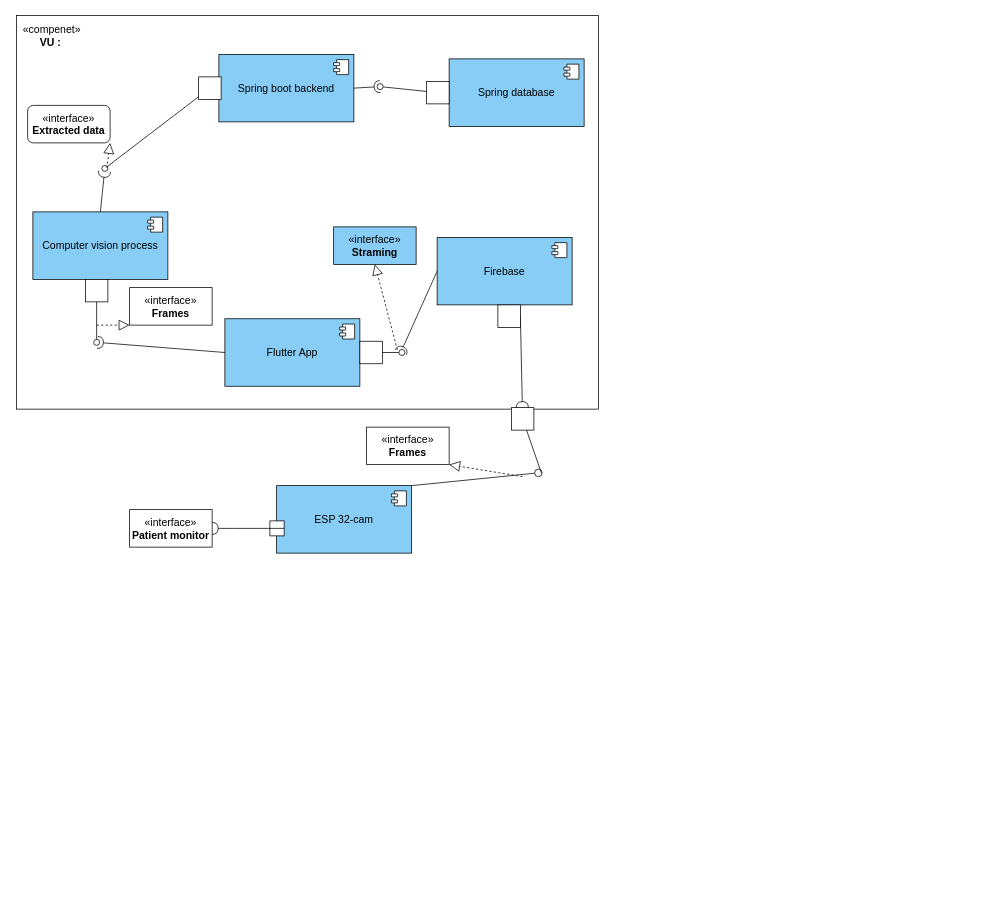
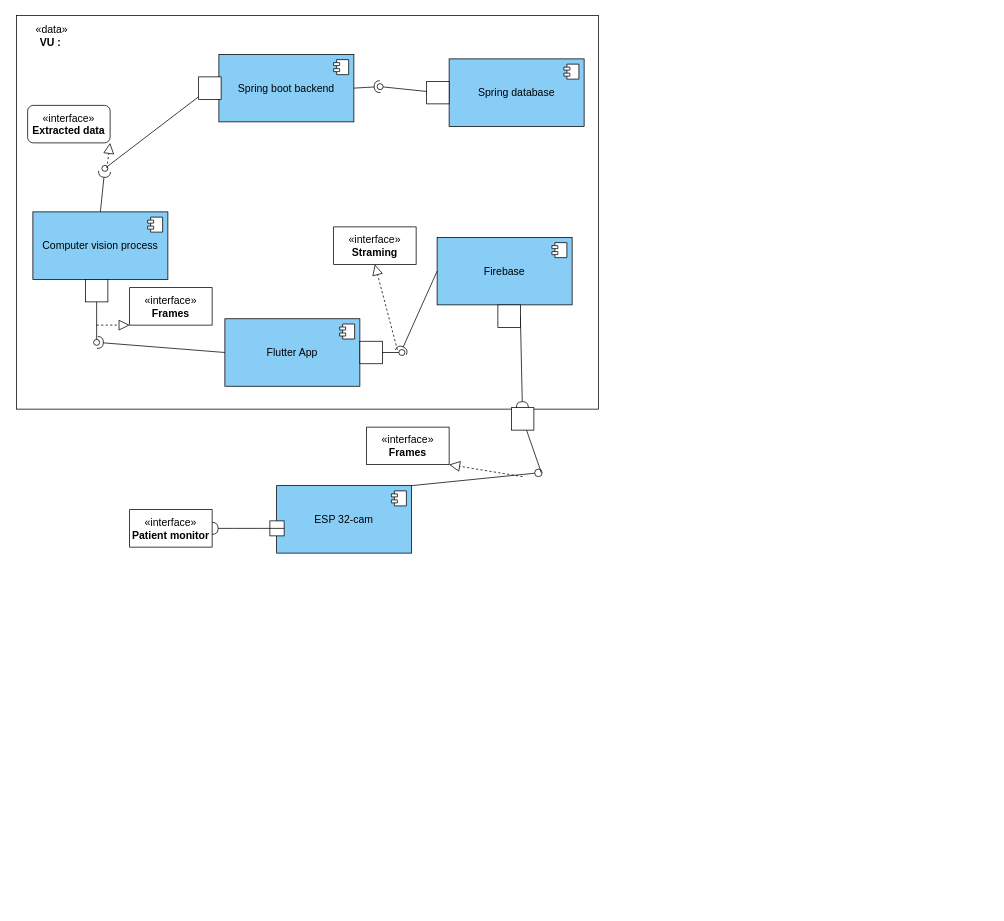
  <mxCell id="0" />
  <mxCell id="1" parent="0" />
  <mxCell id="2" value="ESP 32-cam" style="html=1;dropTarget=0;whiteSpace=wrap;fillColor=#88CDF6;fontSize=14;" parent="1" vertex="1"><mxGeometry x="368" y="647" width="180" height="90" as="geometry" /></mxCell>
  <mxCell id="3" value="" style="shape=module;jettyWidth=8;jettyHeight=4;fontSize=14;" parent="2" vertex="1"><mxGeometry x="1" width="20" height="20" relative="1" as="geometry"><mxPoint x="-27" y="7" as="offset" /></mxGeometry></mxCell>
  <mxCell id="4" value="" style="endArrow=none;html=1;rounded=0;align=center;verticalAlign=top;endFill=0;labelBackgroundColor=none;endSize=2;" parent="1" edge="1"><mxGeometry relative="1" as="geometry"><mxPoint x="1316" y="1206" as="sourcePoint" /></mxGeometry></mxCell>
  <mxCell id="5" value="" style="ellipse;whiteSpace=wrap;html=1;align=center;aspect=fixed;fillColor=none;strokeColor=none;resizable=0;perimeter=centerPerimeter;rotatable=0;allowArrows=0;points=[];outlineConnect=1;fontSize=14;" parent="1" vertex="1"><mxGeometry x="1230" y="1186" width="10" height="10" as="geometry" /></mxCell>
  <mxCell id="6" value="«interface»&lt;br style=&quot;font-size: 14px;&quot;&gt;&lt;b style=&quot;font-size: 14px;&quot;&gt;Patient monitor&lt;/b&gt;" style="html=1;whiteSpace=wrap;fontSize=14;" parent="1" vertex="1"><mxGeometry x="172" y="679" width="110" height="50" as="geometry" /></mxCell>
  <mxCell id="7" value="" style="ellipse;whiteSpace=wrap;html=1;align=center;aspect=fixed;fillColor=none;strokeColor=none;resizable=0;perimeter=centerPerimeter;rotatable=0;allowArrows=0;points=[];outlineConnect=1;fontSize=14;" parent="1" vertex="1"><mxGeometry x="1230" y="1186" width="10" height="10" as="geometry" /></mxCell>
  <mxCell id="8" value="" style="ellipse;whiteSpace=wrap;html=1;align=center;aspect=fixed;fillColor=none;strokeColor=none;resizable=0;perimeter=centerPerimeter;rotatable=0;allowArrows=0;points=[];outlineConnect=1;fontSize=14;" parent="1" vertex="1"><mxGeometry x="1184" y="1190" width="10" height="10" as="geometry" /></mxCell>
  <mxCell id="9" value="«interface»&lt;br style=&quot;font-size: 14px;&quot;&gt;&lt;b style=&quot;font-size: 14px;&quot;&gt;Frames&lt;/b&gt;" style="html=1;whiteSpace=wrap;fontSize=14;" parent="1" vertex="1"><mxGeometry x="488" y="569" width="110" height="50" as="geometry" /></mxCell>
  <mxCell id="10" value="" style="ellipse;whiteSpace=wrap;html=1;align=center;aspect=fixed;fillColor=none;strokeColor=none;resizable=0;perimeter=centerPerimeter;rotatable=0;allowArrows=0;points=[];outlineConnect=1;fontSize=14;" parent="1" vertex="1"><mxGeometry x="288" y="747.5" width="10" height="10" as="geometry" /></mxCell>
  <mxCell id="11" value="" style="html=1;dropTarget=0;whiteSpace=wrap;fontSize=14;" parent="1" vertex="1"><mxGeometry x="21" y="20" width="776" height="525" as="geometry" /></mxCell>
- <mxCell id="12" value="«compenet»&lt;br style=&quot;border-color: var(--border-color); font-size: 14px;&quot;&gt;&lt;b style=&quot;border-color: var(--border-color); font-size: 14px;&quot;&gt;VU :&amp;nbsp;&lt;/b&gt;" style="text;html=1;align=center;verticalAlign=middle;resizable=0;points=[];autosize=1;strokeColor=none;fillColor=none;fontSize=14;" parent="1" vertex="1"><mxGeometry x="20" y="24" width="95" height="46" as="geometry" /></mxCell>
+ <mxCell id="12" value="«data»&lt;br style=&quot;border-color: var(--border-color); font-size: 14px;&quot;&gt;&lt;b style=&quot;border-color: var(--border-color); font-size: 14px;&quot;&gt;VU :&amp;nbsp;&lt;/b&gt;" style="text;html=1;align=center;verticalAlign=middle;resizable=0;points=[];autosize=1;strokeColor=none;fillColor=none;fontSize=14;" parent="1" vertex="1"><mxGeometry x="20" y="24" width="95" height="46" as="geometry" /></mxCell>
  <mxCell id="13" value="" style="html=1;rounded=0;fontSize=14;" parent="1" vertex="1"><mxGeometry x="359" y="694" width="19" height="20" as="geometry" /></mxCell>
  <mxCell id="14" value="" style="rounded=0;orthogonalLoop=1;jettySize=auto;html=1;endArrow=halfCircle;endFill=0;endSize=6;strokeWidth=1;sketch=0;fontSize=14;curved=1;exitX=1;exitY=0.5;exitDx=0;exitDy=0;entryX=1;entryY=0.5;entryDx=0;entryDy=0;" parent="1" source="13" target="6" edge="1"><mxGeometry relative="1" as="geometry"><mxPoint x="-117" y="725.5" as="sourcePoint" /></mxGeometry></mxCell>
  <mxCell id="15" value="" style="ellipse;whiteSpace=wrap;html=1;align=center;aspect=fixed;fillColor=none;strokeColor=none;resizable=0;perimeter=centerPerimeter;rotatable=0;allowArrows=0;points=[];outlineConnect=1;fontSize=14;" parent="1" vertex="1"><mxGeometry x="328" y="711" width="10" height="10" as="geometry" /></mxCell>
  <mxCell id="16" value="Firebase" style="html=1;dropTarget=0;whiteSpace=wrap;fillColor=#88CDF6;fontSize=14;" parent="1" vertex="1"><mxGeometry x="582" y="316" width="180" height="90" as="geometry" /></mxCell>
  <mxCell id="17" value="" style="shape=module;jettyWidth=8;jettyHeight=4;fontSize=14;" parent="16" vertex="1"><mxGeometry x="1" width="20" height="20" relative="1" as="geometry"><mxPoint x="-27" y="7" as="offset" /></mxGeometry></mxCell>
  <mxCell id="18" value="" style="html=1;rounded=0;fontSize=14;" parent="1" vertex="1"><mxGeometry x="681" y="543" width="30" height="30" as="geometry" /></mxCell>
  <mxCell id="19" value="" style="endArrow=none;html=1;rounded=0;align=center;verticalAlign=top;endFill=0;labelBackgroundColor=none;endSize=2;fontSize=14;" parent="1" source="18" edge="1"><mxGeometry relative="1" as="geometry"><mxPoint x="721" y="630" as="targetPoint" /></mxGeometry></mxCell>
  <mxCell id="20" value="" style="rounded=0;orthogonalLoop=1;jettySize=auto;html=1;endArrow=halfCircle;endFill=0;endSize=6;strokeWidth=1;sketch=0;exitX=1;exitY=0.5;exitDx=0;exitDy=0;fontSize=14;" parent="1" source="23" target="18" edge="1"><mxGeometry relative="1" as="geometry"><mxPoint x="982" y="312" as="sourcePoint" /></mxGeometry></mxCell>
  <mxCell id="21" value="" style="rounded=0;orthogonalLoop=1;jettySize=auto;html=1;endArrow=oval;endFill=0;sketch=0;sourcePerimeterSpacing=0;targetPerimeterSpacing=0;endSize=10;exitX=1;exitY=0;exitDx=0;exitDy=0;fontSize=14;" parent="1" source="2" edge="1"><mxGeometry relative="1" as="geometry"><mxPoint x="841" y="221.5" as="sourcePoint" /><mxPoint x="717" y="630" as="targetPoint" /></mxGeometry></mxCell>
  <mxCell id="22" value="" style="ellipse;whiteSpace=wrap;html=1;align=center;aspect=fixed;fillColor=none;strokeColor=none;resizable=0;perimeter=centerPerimeter;rotatable=0;allowArrows=0;points=[];outlineConnect=1;fontSize=14;" parent="1" vertex="1"><mxGeometry x="793" y="569" width="10" height="10" as="geometry" /></mxCell>
  <mxCell id="23" value="" style="html=1;rounded=0;fontSize=14;" parent="1" vertex="1"><mxGeometry x="663" y="406" width="30" height="30" as="geometry" /></mxCell>
  <mxCell id="24" value="Flutter App" style="html=1;dropTarget=0;whiteSpace=wrap;fillColor=#88CDF6;fontSize=14;" parent="1" vertex="1"><mxGeometry x="299" y="424.5" width="180" height="90" as="geometry" /></mxCell>
  <mxCell id="25" value="" style="shape=module;jettyWidth=8;jettyHeight=4;fontSize=14;" parent="24" vertex="1"><mxGeometry x="1" width="20" height="20" relative="1" as="geometry"><mxPoint x="-27" y="7" as="offset" /></mxGeometry></mxCell>
  <mxCell id="26" value="" style="html=1;rounded=0;fontSize=14;" parent="1" vertex="1"><mxGeometry x="479" y="454.5" width="30" height="30" as="geometry" /></mxCell>
  <mxCell id="27" value="" style="endArrow=none;html=1;rounded=0;align=center;verticalAlign=top;endFill=0;labelBackgroundColor=none;endSize=2;fontSize=14;" parent="1" source="26" target="28" edge="1"><mxGeometry relative="1" as="geometry" /></mxCell>
  <mxCell id="28" value="" style="ellipse;html=1;fontSize=14;align=center;fillColor=none;points=[];aspect=fixed;resizable=0;verticalAlign=bottom;labelPosition=center;verticalLabelPosition=top;flipH=1;" parent="1" vertex="1"><mxGeometry x="531" y="465.5" width="8" height="8" as="geometry" /></mxCell>
  <mxCell id="29" value="" style="rounded=0;orthogonalLoop=1;jettySize=auto;html=1;endArrow=halfCircle;endFill=0;endSize=6;strokeWidth=1;sketch=0;fontSize=14;curved=1;exitX=0;exitY=0.5;exitDx=0;exitDy=0;entryX=0.679;entryY=0.473;entryDx=0;entryDy=0;entryPerimeter=0;" parent="1" source="16" target="28" edge="1"><mxGeometry relative="1" as="geometry"><mxPoint x="726" y="532" as="sourcePoint" /></mxGeometry></mxCell>
  <mxCell id="30" value="" style="ellipse;whiteSpace=wrap;html=1;align=center;aspect=fixed;fillColor=none;strokeColor=none;resizable=0;perimeter=centerPerimeter;rotatable=0;allowArrows=0;points=[];outlineConnect=1;fontSize=14;" parent="1" vertex="1"><mxGeometry x="701" y="527" width="10" height="10" as="geometry" /></mxCell>
- <mxCell id="31" value="«interface»&lt;br style=&quot;font-size: 14px;&quot;&gt;&lt;b style=&quot;font-size: 14px;&quot;&gt;Straming&lt;/b&gt;" style="html=1;whiteSpace=wrap;fontSize=14;fillColor=#88cdf6;" parent="1" vertex="1"><mxGeometry x="444" y="302" width="110" height="50" as="geometry" /></mxCell>
+ <mxCell id="31" value="«interface»&lt;br style=&quot;font-size: 14px;&quot;&gt;&lt;b style=&quot;font-size: 14px;&quot;&gt;Straming&lt;/b&gt;" style="html=1;whiteSpace=wrap;fontSize=14;" parent="1" vertex="1"><mxGeometry x="444" y="302" width="110" height="50" as="geometry" /></mxCell>
  <mxCell id="32" value="Spring boot backend" style="html=1;dropTarget=0;whiteSpace=wrap;fillColor=#88CDF6;fontSize=14;" parent="1" vertex="1"><mxGeometry x="291" y="72" width="180" height="90" as="geometry" /></mxCell>
  <mxCell id="33" value="" style="shape=module;jettyWidth=8;jettyHeight=4;fontSize=14;" parent="32" vertex="1"><mxGeometry x="1" width="20" height="20" relative="1" as="geometry"><mxPoint x="-27" y="7" as="offset" /></mxGeometry></mxCell>
  <mxCell id="34" value="Spring database" style="html=1;dropTarget=0;whiteSpace=wrap;fillColor=#88CDF6;fontSize=14;" parent="1" vertex="1"><mxGeometry x="598" y="78" width="180" height="90" as="geometry" /></mxCell>
  <mxCell id="35" value="" style="shape=module;jettyWidth=8;jettyHeight=4;fontSize=14;" parent="34" vertex="1"><mxGeometry x="1" width="20" height="20" relative="1" as="geometry"><mxPoint x="-27" y="7" as="offset" /></mxGeometry></mxCell>
  <mxCell id="36" value="Computer vision process" style="html=1;dropTarget=0;whiteSpace=wrap;fillColor=#88CDF6;fontSize=14;" parent="1" vertex="1"><mxGeometry x="43" y="282" width="180" height="90" as="geometry" /></mxCell>
  <mxCell id="37" value="" style="shape=module;jettyWidth=8;jettyHeight=4;fontSize=14;" parent="36" vertex="1"><mxGeometry x="1" width="20" height="20" relative="1" as="geometry"><mxPoint x="-27" y="7" as="offset" /></mxGeometry></mxCell>
  <mxCell id="38" value="" style="html=1;rounded=0;fontSize=14;" parent="1" vertex="1"><mxGeometry x="113" y="372" width="30" height="30" as="geometry" /></mxCell>
  <mxCell id="39" value="" style="endArrow=none;html=1;rounded=0;align=center;verticalAlign=top;endFill=0;labelBackgroundColor=none;endSize=2;fontSize=14;" parent="1" source="38" target="40" edge="1"><mxGeometry relative="1" as="geometry" /></mxCell>
  <mxCell id="40" value="" style="ellipse;html=1;fontSize=14;align=center;fillColor=none;points=[];aspect=fixed;resizable=0;verticalAlign=bottom;labelPosition=center;verticalLabelPosition=top;flipH=1;" parent="1" vertex="1"><mxGeometry x="124" y="452" width="8" height="8" as="geometry" /></mxCell>
  <mxCell id="41" value="" style="rounded=0;orthogonalLoop=1;jettySize=auto;html=1;endArrow=halfCircle;endFill=0;endSize=6;strokeWidth=1;sketch=0;fontSize=14;curved=1;exitX=0;exitY=0.5;exitDx=0;exitDy=0;" parent="1" source="24" target="42" edge="1"><mxGeometry relative="1" as="geometry"><mxPoint x="597" y="363" as="sourcePoint" /></mxGeometry></mxCell>
  <mxCell id="42" value="" style="ellipse;whiteSpace=wrap;html=1;align=center;aspect=fixed;fillColor=none;strokeColor=none;resizable=0;perimeter=centerPerimeter;rotatable=0;allowArrows=0;points=[];outlineConnect=1;fontSize=14;" parent="1" vertex="1"><mxGeometry x="124" y="451" width="10" height="10" as="geometry" /></mxCell>
  <mxCell id="43" value="«interface»&lt;br style=&quot;font-size: 14px;&quot;&gt;&lt;b style=&quot;font-size: 14px;&quot;&gt;Frames&lt;/b&gt;" style="html=1;whiteSpace=wrap;fontSize=14;" parent="1" vertex="1"><mxGeometry x="172" y="383" width="110" height="50" as="geometry" /></mxCell>
  <mxCell id="44" value="" style="rounded=0;orthogonalLoop=1;jettySize=auto;html=1;endArrow=halfCircle;endFill=0;endSize=6;strokeWidth=1;sketch=0;fontSize=14;curved=1;exitX=0.5;exitY=0;exitDx=0;exitDy=0;" parent="1" source="36" target="47" edge="1"><mxGeometry relative="1" as="geometry"><mxPoint x="455" y="286" as="sourcePoint" /><mxPoint x="285" y="272" as="targetPoint" /></mxGeometry></mxCell>
  <mxCell id="45" value="" style="html=1;rounded=0;fontSize=14;" parent="1" vertex="1"><mxGeometry x="264" y="102" width="30" height="30" as="geometry" /></mxCell>
  <mxCell id="46" value="" style="endArrow=none;html=1;rounded=0;align=center;verticalAlign=top;endFill=0;labelBackgroundColor=none;endSize=2;fontSize=14;" parent="1" source="45" target="47" edge="1"><mxGeometry relative="1" as="geometry" /></mxCell>
  <mxCell id="47" value="" style="ellipse;html=1;fontSize=14;align=center;fillColor=none;points=[];aspect=fixed;resizable=0;verticalAlign=bottom;labelPosition=center;verticalLabelPosition=top;flipH=1;" parent="1" vertex="1"><mxGeometry x="135" y="220" width="8" height="8" as="geometry" /></mxCell>
  <mxCell id="48" value="«interface»&lt;br style=&quot;font-size: 14px;&quot;&gt;&lt;b style=&quot;font-size: 14px;&quot;&gt;Extracted data&lt;/b&gt;" style="html=1;whiteSpace=wrap;fontSize=14;rounded=1;" parent="1" vertex="1"><mxGeometry x="36" y="140" width="110" height="50" as="geometry" /></mxCell>
  <mxCell id="49" value="" style="html=1;rounded=0;fontSize=14;" parent="1" vertex="1"><mxGeometry x="568" y="108" width="30" height="30" as="geometry" /></mxCell>
  <mxCell id="50" value="" style="endArrow=none;html=1;rounded=0;align=center;verticalAlign=top;endFill=0;labelBackgroundColor=none;endSize=2;fontSize=14;" parent="1" source="49" target="51" edge="1"><mxGeometry relative="1" as="geometry" /></mxCell>
  <mxCell id="51" value="" style="ellipse;html=1;fontSize=14;align=center;fillColor=none;points=[];aspect=fixed;resizable=0;verticalAlign=bottom;labelPosition=center;verticalLabelPosition=top;flipH=1;" parent="1" vertex="1"><mxGeometry x="502" y="111" width="8" height="8" as="geometry" /></mxCell>
  <mxCell id="52" value="" style="rounded=0;orthogonalLoop=1;jettySize=auto;html=1;endArrow=halfCircle;endFill=0;endSize=6;strokeWidth=1;sketch=0;fontSize=14;curved=1;exitX=1;exitY=0.5;exitDx=0;exitDy=0;entryX=0.5;entryY=0.5;entryDx=0;entryDy=0;entryPerimeter=0;" parent="1" source="32" target="51" edge="1"><mxGeometry relative="1" as="geometry"><mxPoint x="143" y="292" as="sourcePoint" /><mxPoint x="149" y="238" as="targetPoint" /></mxGeometry></mxCell>
  <mxCell id="53" value="" style="endArrow=block;dashed=1;endFill=0;endSize=12;html=1;rounded=0;entryX=1;entryY=1;entryDx=0;entryDy=0;fontSize=14;" parent="1" target="9" edge="1"><mxGeometry width="160" relative="1" as="geometry"><mxPoint x="696" y="635" as="sourcePoint" /><mxPoint x="590" y="569" as="targetPoint" /></mxGeometry></mxCell>
  <mxCell id="54" value="" style="endArrow=block;dashed=1;endFill=0;endSize=12;html=1;rounded=0;exitX=1.25;exitY=0.063;exitDx=0;exitDy=0;exitPerimeter=0;entryX=0.5;entryY=1;entryDx=0;entryDy=0;fontSize=14;" parent="1" source="28" target="31" edge="1"><mxGeometry width="160" relative="1" as="geometry"><mxPoint x="603" y="354" as="sourcePoint" /><mxPoint x="763" y="354" as="targetPoint" /></mxGeometry></mxCell>
  <mxCell id="55" value="" style="endArrow=block;dashed=1;endFill=0;endSize=12;html=1;rounded=0;entryX=0;entryY=1;entryDx=0;entryDy=0;fontSize=14;" parent="1" target="43" edge="1"><mxGeometry width="160" relative="1" as="geometry"><mxPoint x="128" y="433" as="sourcePoint" /><mxPoint x="664" y="423" as="targetPoint" /></mxGeometry></mxCell>
  <mxCell id="56" value="" style="endArrow=block;dashed=1;endFill=0;endSize=12;html=1;rounded=0;entryX=1;entryY=1;entryDx=0;entryDy=0;exitX=0.179;exitY=0.464;exitDx=0;exitDy=0;exitPerimeter=0;fontSize=14;" parent="1" source="47" target="48" edge="1"><mxGeometry width="160" relative="1" as="geometry"><mxPoint x="504" y="423" as="sourcePoint" /><mxPoint x="664" y="423" as="targetPoint" /></mxGeometry></mxCell>
